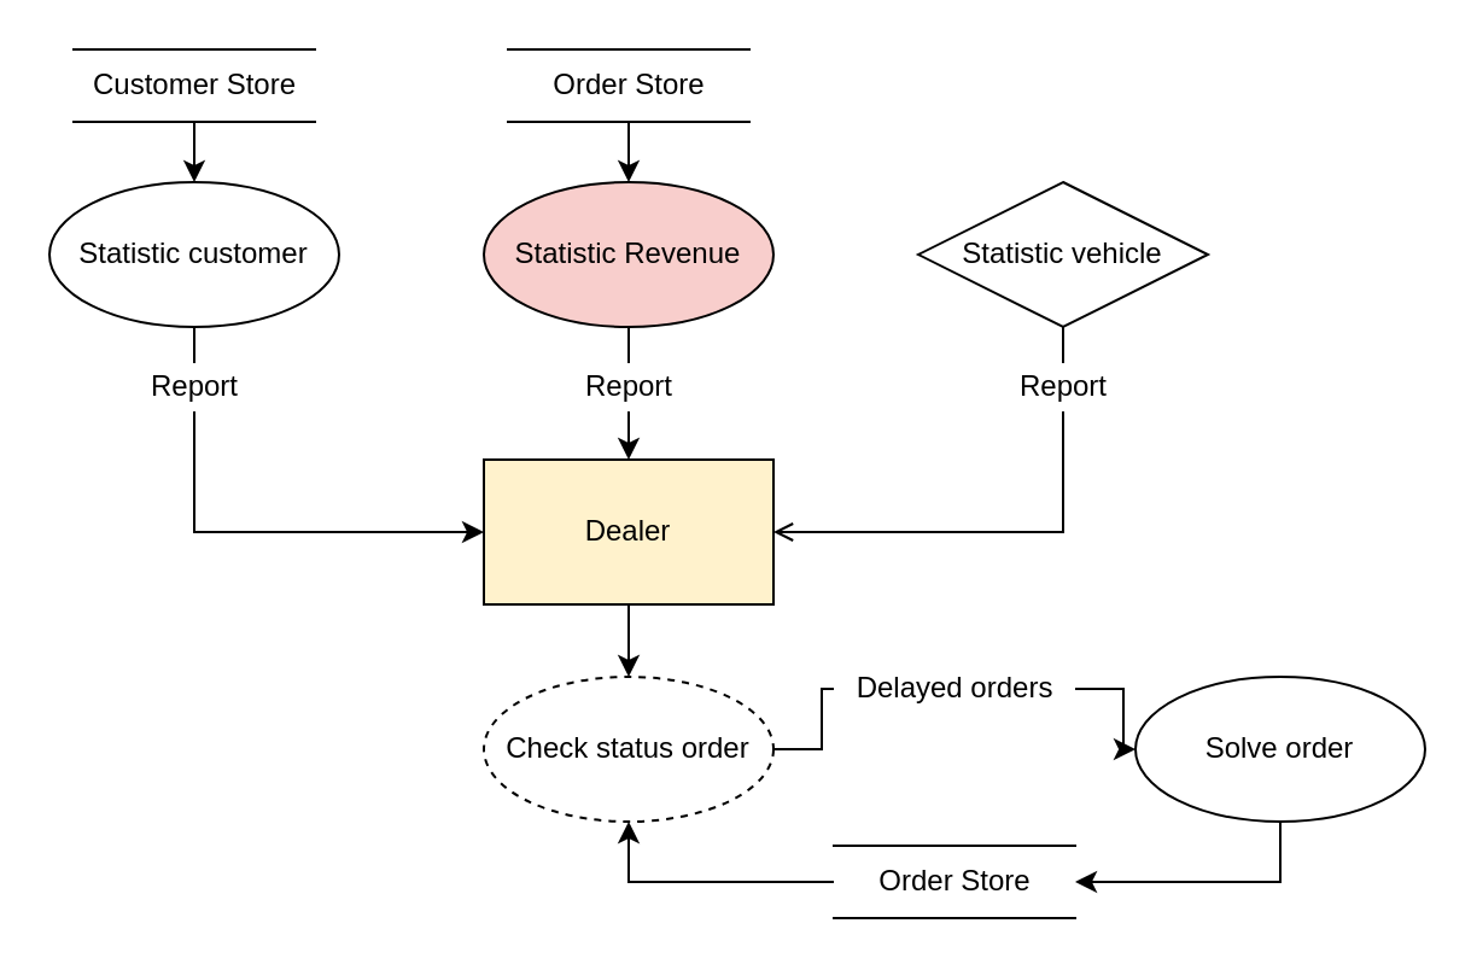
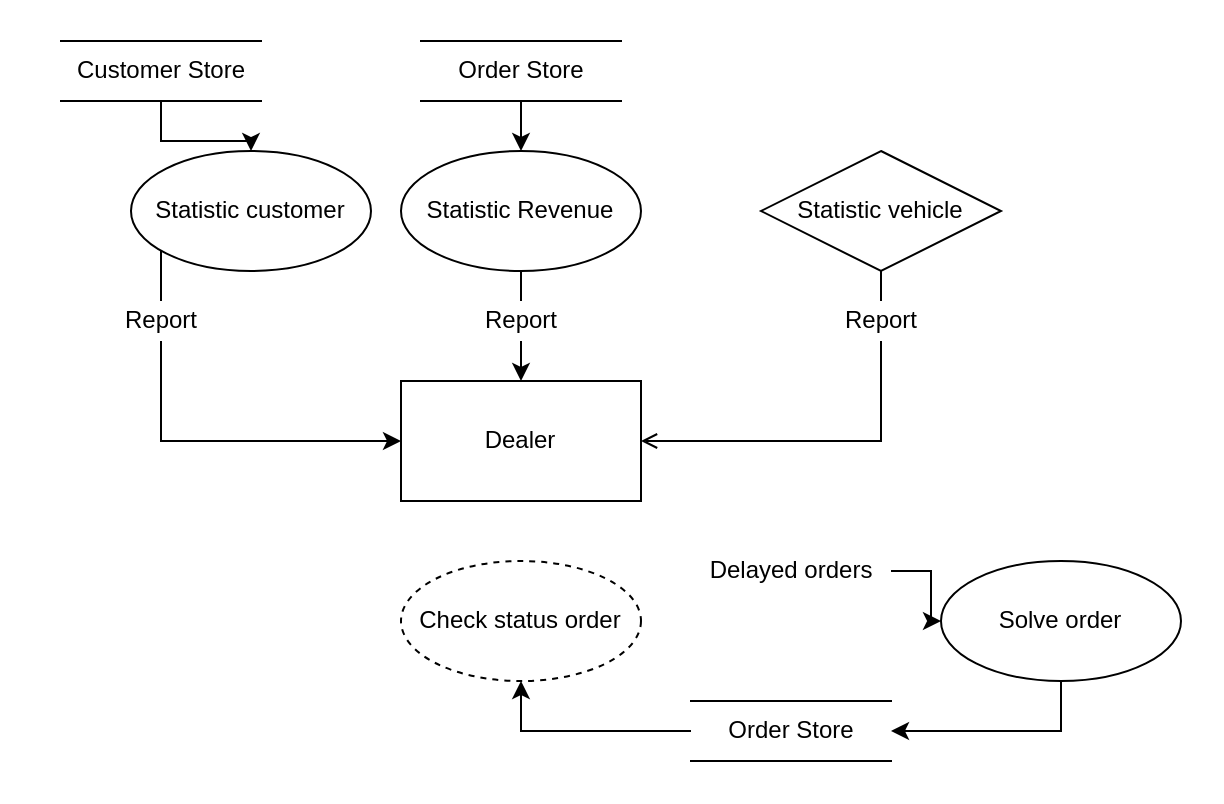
  <mxCell id="0" />
  <mxCell id="1" parent="0" />
- <mxCell id="2" style="edgeStyle=orthogonalEdgeStyle;rounded=0;orthogonalLoop=1;jettySize=auto;html=1;" parent="1" source="3" target="18" edge="1"><mxGeometry relative="1" as="geometry" /></mxCell>
- <mxCell id="3" value="Dealer" style="whiteSpace=wrap;html=1;fillColor=#fff2cc;" parent="1" vertex="1"><mxGeometry x="200" y="190" width="120" height="60" as="geometry" /></mxCell>
+ <mxCell id="3" value="Dealer" style="whiteSpace=wrap;html=1;" parent="1" vertex="1"><mxGeometry x="200" y="190" width="120" height="60" as="geometry" /></mxCell>
  <mxCell id="4" style="edgeStyle=orthogonalEdgeStyle;rounded=0;orthogonalLoop=1;jettySize=auto;html=1;entryX=1;entryY=0.5;entryDx=0;entryDy=0;endArrow=open;" parent="1" source="5" target="3" edge="1"><mxGeometry relative="1" as="geometry"><Array as="points"><mxPoint x="440" y="220" /></Array></mxGeometry></mxCell>
  <mxCell id="5" value="Statistic vehicle" style="rhombus;whiteSpace=wrap;html=1;" parent="1" vertex="1"><mxGeometry x="380" y="75" width="120" height="60" as="geometry" /></mxCell>
  <mxCell id="6" style="edgeStyle=orthogonalEdgeStyle;rounded=0;orthogonalLoop=1;jettySize=auto;html=1;" parent="1" source="7" target="13" edge="1"><mxGeometry relative="1" as="geometry" /></mxCell>
  <mxCell id="7" value="Order Store" style="html=1;dashed=0;whitespace=wrap;shape=partialRectangle;right=0;left=0;" parent="1" vertex="1"><mxGeometry x="210" y="20" width="100" height="30" as="geometry" /></mxCell>
  <mxCell id="8" style="edgeStyle=orthogonalEdgeStyle;rounded=0;orthogonalLoop=1;jettySize=auto;html=1;" parent="1" source="9" target="11" edge="1"><mxGeometry relative="1" as="geometry" /></mxCell>
  <mxCell id="9" value="Customer Store" style="html=1;dashed=0;whitespace=wrap;shape=partialRectangle;right=0;left=0;" parent="1" vertex="1"><mxGeometry x="30" y="20" width="100" height="30" as="geometry" /></mxCell>
  <mxCell id="10" style="edgeStyle=orthogonalEdgeStyle;rounded=0;orthogonalLoop=1;jettySize=auto;html=1;entryX=0;entryY=0.5;entryDx=0;entryDy=0;" parent="1" source="11" target="3" edge="1"><mxGeometry relative="1" as="geometry"><Array as="points"><mxPoint x="80" y="220" /></Array></mxGeometry></mxCell>
- <mxCell id="11" value="Statistic customer" style="ellipse;whiteSpace=wrap;html=1;" parent="1" vertex="1"><mxGeometry x="20" y="75" width="120" height="60" as="geometry" /></mxCell>
+ <mxCell id="11" value="Statistic customer" style="ellipse;whiteSpace=wrap;html=1;" parent="1" vertex="1"><mxGeometry x="65" y="75" width="120" height="60" as="geometry" /></mxCell>
  <mxCell id="12" style="edgeStyle=orthogonalEdgeStyle;rounded=0;orthogonalLoop=1;jettySize=auto;html=1;entryX=0.5;entryY=0;entryDx=0;entryDy=0;startArrow=none;exitX=0.5;exitY=1;exitDx=0;exitDy=0;" parent="1" source="13" target="3" edge="1"><mxGeometry relative="1" as="geometry" /></mxCell>
- <mxCell id="13" value="Statistic Revenue" style="ellipse;whiteSpace=wrap;html=1;fillColor=#f8cecc;" parent="1" vertex="1"><mxGeometry x="200" y="75" width="120" height="60" as="geometry" /></mxCell>
+ <mxCell id="13" value="Statistic Revenue" style="ellipse;whiteSpace=wrap;html=1;" parent="1" vertex="1"><mxGeometry x="200" y="75" width="120" height="60" as="geometry" /></mxCell>
  <mxCell id="14" value="Report" style="text;html=1;align=center;verticalAlign=middle;resizable=0;points=[];autosize=1;strokeColor=none;fillColor=default;" parent="1" vertex="1"><mxGeometry x="55" y="150" width="50" height="20" as="geometry" /></mxCell>
  <mxCell id="15" value="Report" style="text;html=1;align=center;verticalAlign=middle;resizable=0;points=[];autosize=1;strokeColor=none;fillColor=default;" parent="1" vertex="1"><mxGeometry x="235" y="150" width="50" height="20" as="geometry" /></mxCell>
  <mxCell id="16" value="Report" style="text;html=1;align=center;verticalAlign=middle;resizable=0;points=[];autosize=1;strokeColor=none;fillColor=default;" parent="1" vertex="1"><mxGeometry x="415" y="150" width="50" height="20" as="geometry" /></mxCell>
  <mxCell id="17" style="edgeStyle=orthogonalEdgeStyle;rounded=0;orthogonalLoop=1;jettySize=auto;html=1;entryX=0;entryY=0.5;entryDx=0;entryDy=0;startArrow=none;" parent="1" source="23" target="22" edge="1"><mxGeometry relative="1" as="geometry" /></mxCell>
  <mxCell id="18" value="Check status order" style="ellipse;whiteSpace=wrap;html=1;fillColor=default;dashed=1;" parent="1" vertex="1"><mxGeometry x="200" y="280" width="120" height="60" as="geometry" /></mxCell>
  <mxCell id="19" style="edgeStyle=orthogonalEdgeStyle;rounded=0;orthogonalLoop=1;jettySize=auto;html=1;" parent="1" source="20" target="18" edge="1"><mxGeometry relative="1" as="geometry" /></mxCell>
  <mxCell id="20" value="Order Store" style="html=1;dashed=0;whitespace=wrap;shape=partialRectangle;right=0;left=0;" parent="1" vertex="1"><mxGeometry x="345" y="350" width="100" height="30" as="geometry" /></mxCell>
  <mxCell id="21" style="edgeStyle=orthogonalEdgeStyle;rounded=0;orthogonalLoop=1;jettySize=auto;html=1;entryX=1;entryY=0.5;entryDx=0;entryDy=0;" edge="1" parent="1" source="22" target="20"><mxGeometry relative="1" as="geometry"><Array as="points"><mxPoint x="530" y="365" /></Array></mxGeometry></mxCell>
  <mxCell id="22" value="Solve order" style="ellipse;whiteSpace=wrap;html=1;fillColor=default;" parent="1" vertex="1"><mxGeometry x="470" y="280" width="120" height="60" as="geometry" /></mxCell>
  <mxCell id="23" value="Delayed orders" style="text;html=1;align=center;verticalAlign=middle;resizable=0;points=[];autosize=1;strokeColor=none;fillColor=default;" parent="1" vertex="1"><mxGeometry x="345" y="275" width="100" height="20" as="geometry" /></mxCell>
- <mxCell id="24" value="" style="edgeStyle=orthogonalEdgeStyle;rounded=0;orthogonalLoop=1;jettySize=auto;html=1;entryX=0;entryY=0.5;entryDx=0;entryDy=0;endArrow=none;" parent="1" source="18" target="23" edge="1"><mxGeometry relative="1" as="geometry"><mxPoint x="360" y="310" as="sourcePoint" /><mxPoint x="480" y="310" as="targetPoint" /></mxGeometry></mxCell>
